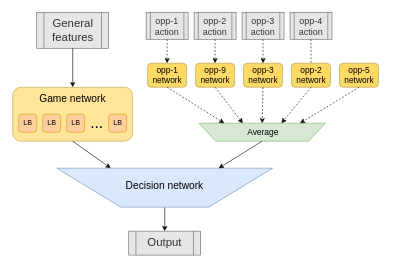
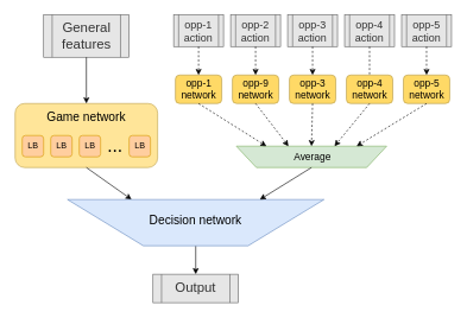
  <mxCell id="0" />
  <mxCell id="1" parent="0" />
  <mxCell id="2" value="&lt;font style=&quot;font-size: 19px&quot;&gt;General&lt;/font&gt;&lt;br&gt;&lt;div&gt;&lt;font style=&quot;font-size: 19px&quot;&gt;features&lt;/font&gt;&lt;/div&gt;" style="shape=process;whiteSpace=wrap;html=1;backgroundOutline=1;fillColor=#E6E6E6;strokeColor=#666666;fontColor=#333333;" parent="1" vertex="1"><mxGeometry x="60.5" y="20" width="120" height="60" as="geometry" /></mxCell>
  <mxCell id="3" value="" style="rounded=1;whiteSpace=wrap;html=1;fillColor=#FFE599;strokeColor=#BFA34D;" parent="1" vertex="1"><mxGeometry x="20.5" y="145" width="200" height="90" as="geometry" /></mxCell>
  <mxCell id="4" value="" style="endArrow=classic;html=1;exitX=0.5;exitY=1;exitDx=0;exitDy=0;entryX=0.5;entryY=0;entryDx=0;entryDy=0;" parent="1" source="2" target="3" edge="1"><mxGeometry width="50" height="50" relative="1" as="geometry"><mxPoint x="-9.5" y="305" as="sourcePoint" /><mxPoint x="130.5" y="115" as="targetPoint" /></mxGeometry></mxCell>
  <mxCell id="5" value="" style="endArrow=classic;html=1;strokeWidth=1;exitX=0.5;exitY=1;exitDx=0;exitDy=0;entryX=0.75;entryY=1;entryDx=0;entryDy=0;" parent="1" source="3" target="8" edge="1"><mxGeometry width="50" height="50" relative="1" as="geometry"><mxPoint x="54" y="475" as="sourcePoint" /><mxPoint x="194" y="265" as="targetPoint" /></mxGeometry></mxCell>
  <mxCell id="6" value="" style="endArrow=classic;html=1;strokeWidth=1;exitX=0.5;exitY=1;exitDx=0;exitDy=0;entryX=0.5;entryY=0;entryDx=0;entryDy=0;" parent="1" target="7" edge="1"><mxGeometry width="50" height="50" relative="1" as="geometry"><mxPoint x="274" y="335" as="sourcePoint" /><mxPoint x="274" y="385" as="targetPoint" /></mxGeometry></mxCell>
  <mxCell id="7" value="&lt;font style=&quot;font-size: 19px&quot;&gt;Output&lt;/font&gt;" style="shape=process;whiteSpace=wrap;html=1;backgroundOutline=1;fillColor=#E6E6E6;strokeColor=#666666;fontColor=#333333;" parent="1" vertex="1"><mxGeometry x="214" y="385" width="120" height="40" as="geometry" /></mxCell>
  <mxCell id="8" value="" style="shape=trapezoid;perimeter=trapezoidPerimeter;whiteSpace=wrap;html=1;fillColor=#dae8fc;rotation=180;strokeColor=#6c8ebf;size=0.296;" parent="1" vertex="1"><mxGeometry x="94" y="280" width="360" height="65" as="geometry" /></mxCell>
  <mxCell id="9" value="&lt;font style=&quot;font-size: 17px&quot;&gt;Decision network&lt;/font&gt;" style="text;html=1;strokeColor=none;fillColor=none;align=center;verticalAlign=middle;whiteSpace=wrap;rounded=0;" parent="1" vertex="1"><mxGeometry x="169" y="300" width="210" height="20" as="geometry" /></mxCell>
  <mxCell id="10" value="LB" style="rounded=1;whiteSpace=wrap;html=1;strokeColor=#d79b00;fillColor=#FFCE9F;" parent="1" vertex="1"><mxGeometry x="30.5" y="190" width="30" height="30" as="geometry" /></mxCell>
  <mxCell id="11" value="LB" style="rounded=1;whiteSpace=wrap;html=1;strokeColor=#d79b00;fillColor=#FFCE9F;" parent="1" vertex="1"><mxGeometry x="70.5" y="190" width="30" height="30" as="geometry" /></mxCell>
  <mxCell id="12" value="LB" style="rounded=1;whiteSpace=wrap;html=1;strokeColor=#d79b00;fillColor=#FFCE9F;" parent="1" vertex="1"><mxGeometry x="110.5" y="190" width="30" height="30" as="geometry" /></mxCell>
  <mxCell id="13" value="LB" style="rounded=1;whiteSpace=wrap;html=1;strokeColor=#d79b00;fillColor=#FFCE9F;" parent="1" vertex="1"><mxGeometry x="180.5" y="190" width="30" height="30" as="geometry" /></mxCell>
  <mxCell id="14" value="..." style="text;html=1;strokeColor=none;fillColor=none;align=center;verticalAlign=middle;whiteSpace=wrap;rounded=0;fontSize=26;" parent="1" vertex="1"><mxGeometry x="140.5" y="195" width="40" height="20" as="geometry" /></mxCell>
  <mxCell id="15" value="Game network" style="text;html=1;strokeColor=none;fillColor=none;align=center;verticalAlign=middle;whiteSpace=wrap;rounded=0;fontSize=17;" parent="1" vertex="1"><mxGeometry x="53" y="155" width="135" height="20" as="geometry" /></mxCell>
  <mxCell id="16" value="&lt;div style=&quot;font-size: 15px&quot;&gt;opp-1 action&lt;br&gt;&lt;/div&gt;" style="shape=process;whiteSpace=wrap;html=1;backgroundOutline=1;fillColor=#E6E6E6;strokeColor=#666666;fontColor=#333333;" parent="1" vertex="1"><mxGeometry x="243" y="20" width="70" height="45" as="geometry" /></mxCell>
  <mxCell id="17" value="&lt;div style=&quot;font-size: 15px&quot;&gt;opp-2 action&lt;br&gt;&lt;/div&gt;" style="shape=process;whiteSpace=wrap;html=1;backgroundOutline=1;fillColor=#E6E6E6;strokeColor=#666666;fontColor=#333333;" parent="1" vertex="1"><mxGeometry x="323" y="20" width="70" height="45" as="geometry" /></mxCell>
  <mxCell id="18" value="&lt;div style=&quot;font-size: 15px&quot;&gt;opp-3 action&lt;br&gt;&lt;/div&gt;" style="shape=process;whiteSpace=wrap;html=1;backgroundOutline=1;fillColor=#E6E6E6;strokeColor=#666666;fontColor=#333333;" parent="1" vertex="1"><mxGeometry x="403" y="20" width="70" height="45" as="geometry" /></mxCell>
  <mxCell id="19" value="&lt;div style=&quot;font-size: 15px&quot;&gt;opp-4 action&lt;br&gt;&lt;/div&gt;" style="shape=process;whiteSpace=wrap;html=1;backgroundOutline=1;fillColor=#E6E6E6;strokeColor=#666666;fontColor=#333333;" parent="1" vertex="1"><mxGeometry x="483" y="20" width="70" height="45" as="geometry" /></mxCell>
+ <mxCell id="20" value="&lt;div style=&quot;font-size: 15px&quot;&gt;opp-5 action&lt;br&gt;&lt;/div&gt;" style="shape=process;whiteSpace=wrap;html=1;backgroundOutline=1;fillColor=#E6E6E6;strokeColor=#666666;fontColor=#333333;" parent="1" vertex="1"><mxGeometry x="563" y="20" width="70" height="45" as="geometry" /></mxCell>
  <mxCell id="21" value="&lt;font style=&quot;font-size: 14px&quot;&gt;opp-1 network&lt;/font&gt;" style="rounded=1;whiteSpace=wrap;html=1;fillColor=#FFD966;strokeColor=#B59A49;" parent="1" vertex="1"><mxGeometry x="245.5" y="105" width="65" height="40" as="geometry" /></mxCell>
  <mxCell id="22" value="&lt;font style=&quot;font-size: 14px&quot;&gt;opp-9 network&lt;/font&gt;" style="rounded=1;whiteSpace=wrap;html=1;fillColor=#FFD966;strokeColor=#B59A49;" parent="1" vertex="1"><mxGeometry x="325.5" y="105" width="65" height="40" as="geometry" /></mxCell>
  <mxCell id="23" value="&lt;font style=&quot;font-size: 14px&quot;&gt;opp-3 network&lt;/font&gt;" style="rounded=1;whiteSpace=wrap;html=1;fillColor=#FFD966;strokeColor=#B59A49;" parent="1" vertex="1"><mxGeometry x="405.5" y="105" width="65" height="40" as="geometry" /></mxCell>
- <mxCell id="24" value="&lt;font style=&quot;font-size: 14px&quot;&gt;opp-2 network&lt;/font&gt;" style="rounded=1;whiteSpace=wrap;html=1;fillColor=#FFD966;strokeColor=#B59A49;" parent="1" vertex="1"><mxGeometry x="485.5" y="105" width="65" height="40" as="geometry" /></mxCell>
+ <mxCell id="24" value="&lt;font style=&quot;font-size: 14px&quot;&gt;opp-4 network&lt;/font&gt;" style="rounded=1;whiteSpace=wrap;html=1;fillColor=#FFD966;strokeColor=#B59A49;" parent="1" vertex="1"><mxGeometry x="485.5" y="105" width="65" height="40" as="geometry" /></mxCell>
  <mxCell id="25" value="&lt;font style=&quot;font-size: 14px&quot;&gt;opp-5 network&lt;/font&gt;" style="rounded=1;whiteSpace=wrap;html=1;fillColor=#FFD966;strokeColor=#B59A49;labelBackgroundColor=none;" parent="1" vertex="1"><mxGeometry x="565.5" y="105" width="65" height="40" as="geometry" /></mxCell>
  <mxCell id="26" value="" style="endArrow=classic;html=1;exitX=0.5;exitY=1;exitDx=0;exitDy=0;entryX=0.5;entryY=0;entryDx=0;entryDy=0;dashed=1;" parent="1" source="16" target="21" edge="1"><mxGeometry width="50" height="50" relative="1" as="geometry"><mxPoint x="368" y="280" as="sourcePoint" /><mxPoint x="418" y="230" as="targetPoint" /></mxGeometry></mxCell>
  <mxCell id="27" value="" style="endArrow=classic;html=1;exitX=0.5;exitY=1;exitDx=0;exitDy=0;entryX=0.5;entryY=0;entryDx=0;entryDy=0;dashed=1;" parent="1" source="17" target="22" edge="1"><mxGeometry width="50" height="50" relative="1" as="geometry"><mxPoint x="288" y="65" as="sourcePoint" /><mxPoint x="288" y="100" as="targetPoint" /></mxGeometry></mxCell>
  <mxCell id="28" value="" style="endArrow=classic;html=1;exitX=0.5;exitY=1;exitDx=0;exitDy=0;entryX=0.5;entryY=0;entryDx=0;entryDy=0;dashed=1;" parent="1" source="18" target="23" edge="1"><mxGeometry width="50" height="50" relative="1" as="geometry"><mxPoint x="298" y="75" as="sourcePoint" /><mxPoint x="298" y="110" as="targetPoint" /></mxGeometry></mxCell>
  <mxCell id="29" value="" style="endArrow=none;html=1;exitX=0.5;exitY=1;exitDx=0;exitDy=0;entryX=0.5;entryY=0;entryDx=0;entryDy=0;dashed=1;" parent="1" source="19" target="24" edge="1"><mxGeometry width="50" height="50" relative="1" as="geometry"><mxPoint x="308" y="85" as="sourcePoint" /><mxPoint x="308" y="120" as="targetPoint" /></mxGeometry></mxCell>
+ <mxCell id="30" value="" style="endArrow=classic;html=1;exitX=0.5;exitY=1;exitDx=0;exitDy=0;entryX=0.5;entryY=0;entryDx=0;entryDy=0;dashed=1;" parent="1" source="20" target="25" edge="1"><mxGeometry width="50" height="50" relative="1" as="geometry"><mxPoint x="318" y="95" as="sourcePoint" /><mxPoint x="318" y="130" as="targetPoint" /></mxGeometry></mxCell>
  <mxCell id="31" value="" style="shape=trapezoid;perimeter=trapezoidPerimeter;whiteSpace=wrap;html=1;size=0.133;rotation=180;fillColor=#d5e8d4;strokeColor=#82b366;" parent="1" vertex="1"><mxGeometry x="331" y="205" width="211" height="30" as="geometry" /></mxCell>
  <mxCell id="32" value="&lt;font style=&quot;font-size: 14px&quot;&gt;Average&lt;/font&gt;" style="text;html=1;strokeColor=none;fillColor=none;align=center;verticalAlign=middle;whiteSpace=wrap;rounded=0;" parent="1" vertex="1"><mxGeometry x="393" y="210" width="90" height="20" as="geometry" /></mxCell>
  <mxCell id="33" value="" style="endArrow=classic;html=1;exitX=0.5;exitY=0;exitDx=0;exitDy=0;entryX=0.25;entryY=1;entryDx=0;entryDy=0;" parent="1" source="31" target="8" edge="1"><mxGeometry width="50" height="50" relative="1" as="geometry"><mxPoint x="609" y="280" as="sourcePoint" /><mxPoint x="659" y="230" as="targetPoint" /></mxGeometry></mxCell>
  <mxCell id="34" value="" style="endArrow=classic;html=1;exitX=0.5;exitY=1;exitDx=0;exitDy=0;entryX=0.8;entryY=1;entryDx=0;entryDy=0;entryPerimeter=0;dashed=1;" parent="1" source="21" target="31" edge="1"><mxGeometry width="50" height="50" relative="1" as="geometry"><mxPoint x="644" y="285" as="sourcePoint" /><mxPoint x="314" y="195" as="targetPoint" /></mxGeometry></mxCell>
  <mxCell id="35" value="" style="endArrow=classic;html=1;exitX=0.5;exitY=1;exitDx=0;exitDy=0;entryX=0.653;entryY=1;entryDx=0;entryDy=0;entryPerimeter=0;dashed=1;" parent="1" source="22" target="31" edge="1"><mxGeometry width="50" height="50" relative="1" as="geometry"><mxPoint x="594" y="160" as="sourcePoint" /><mxPoint x="404" y="165" as="targetPoint" /></mxGeometry></mxCell>
  <mxCell id="36" value="" style="endArrow=classic;html=1;exitX=0.5;exitY=1;exitDx=0;exitDy=0;entryX=0.5;entryY=1;entryDx=0;entryDy=0;dashed=1;" parent="1" source="23" target="31" edge="1"><mxGeometry width="50" height="50" relative="1" as="geometry"><mxPoint x="298" y="150" as="sourcePoint" /><mxPoint x="416" y="225" as="targetPoint" /></mxGeometry></mxCell>
  <mxCell id="37" value="" style="endArrow=classic;html=1;exitX=0.5;exitY=1;exitDx=0;exitDy=0;entryX=0.347;entryY=1;entryDx=0;entryDy=0;entryPerimeter=0;dashed=1;" parent="1" source="24" target="31" edge="1"><mxGeometry width="50" height="50" relative="1" as="geometry"><mxPoint x="308" y="160" as="sourcePoint" /><mxPoint x="474" y="175" as="targetPoint" /></mxGeometry></mxCell>
  <mxCell id="38" value="" style="endArrow=classic;html=1;exitX=0.5;exitY=1;exitDx=0;exitDy=0;entryX=0.2;entryY=1;entryDx=0;entryDy=0;entryPerimeter=0;dashed=1;" parent="1" source="25" target="31" edge="1"><mxGeometry width="50" height="50" relative="1" as="geometry"><mxPoint x="318" y="170" as="sourcePoint" /><mxPoint x="554" y="202" as="targetPoint" /></mxGeometry></mxCell>
